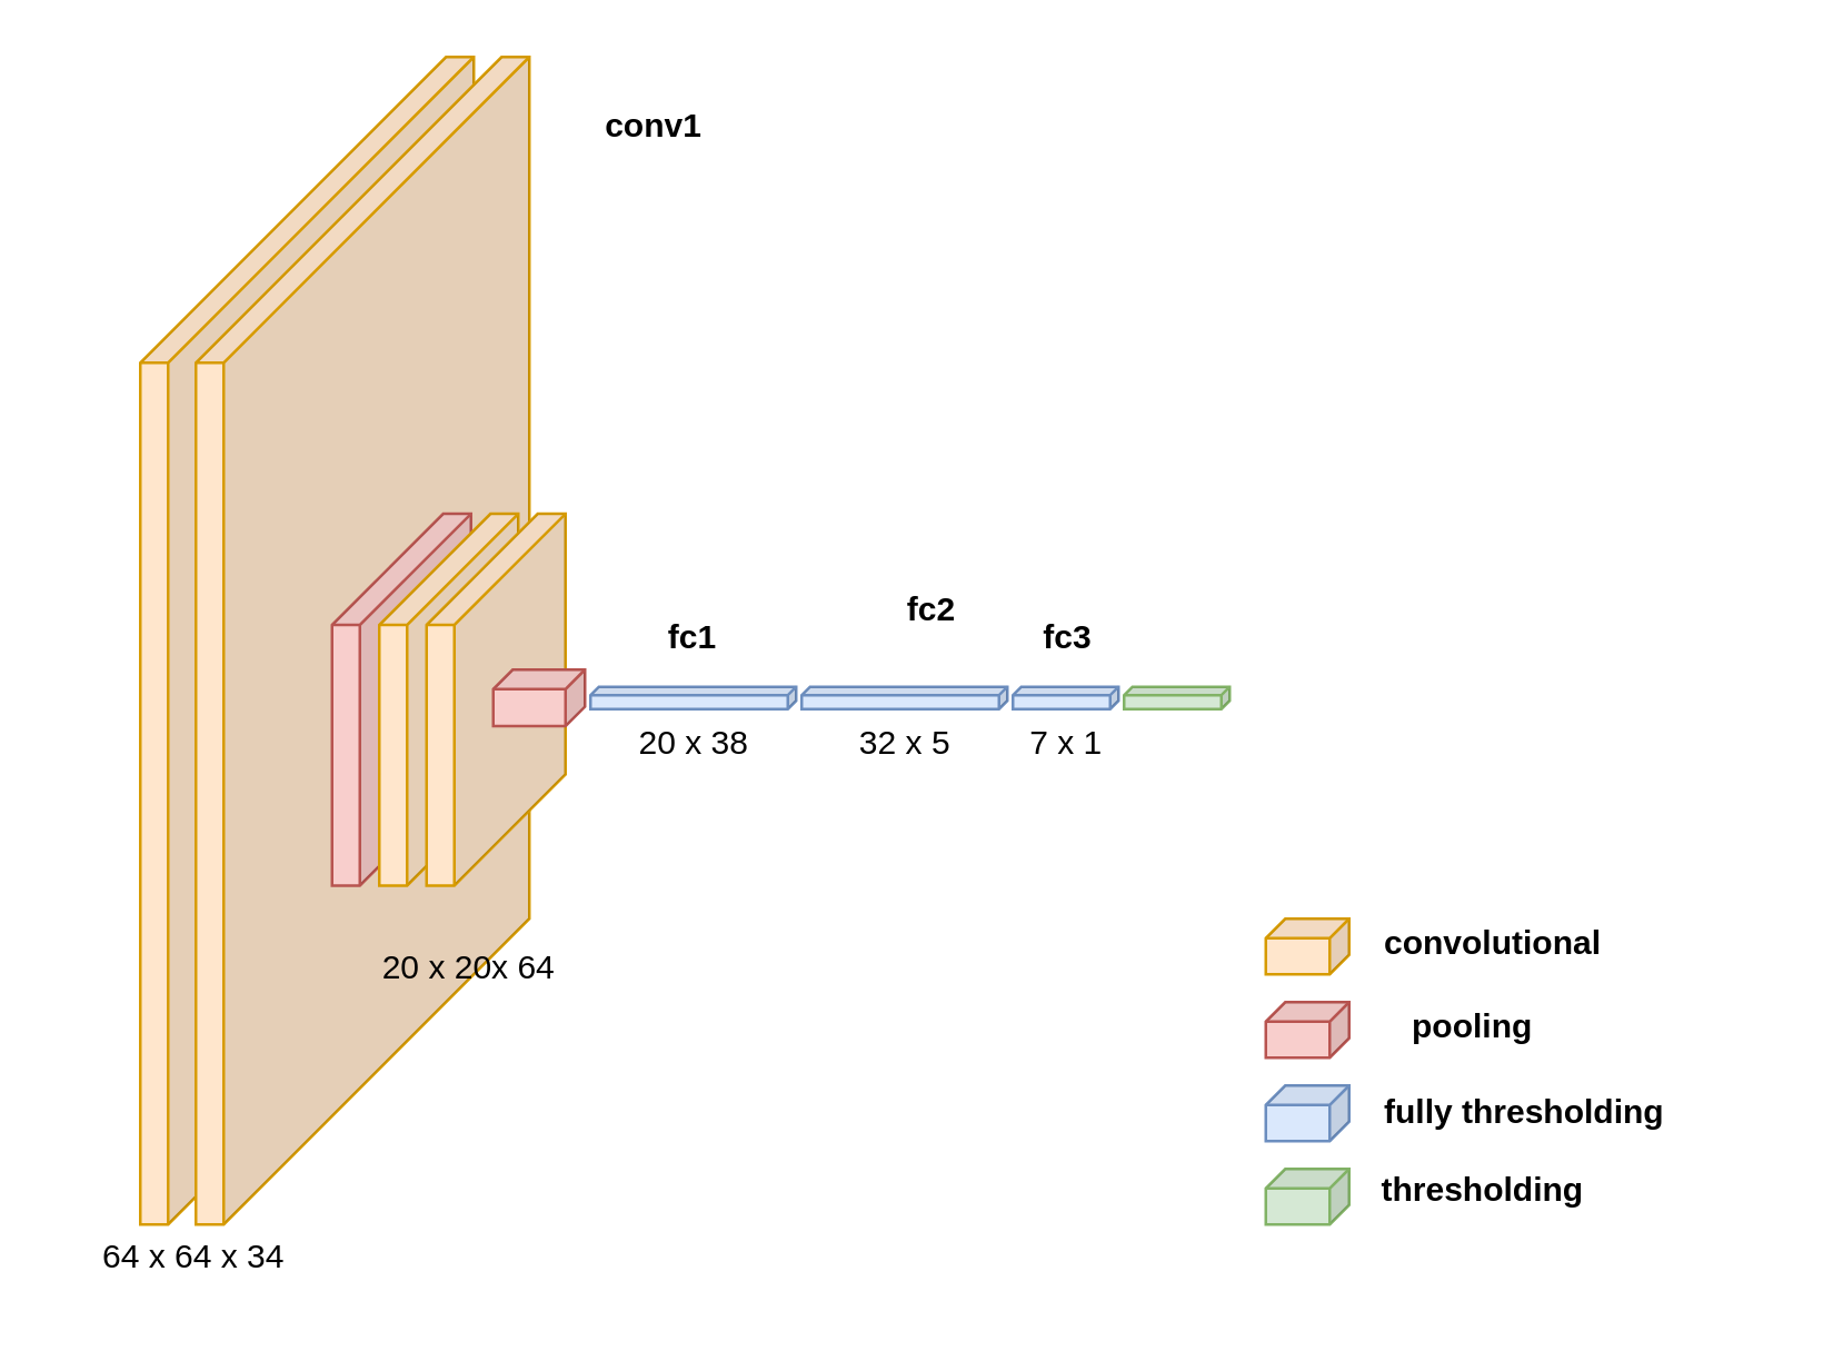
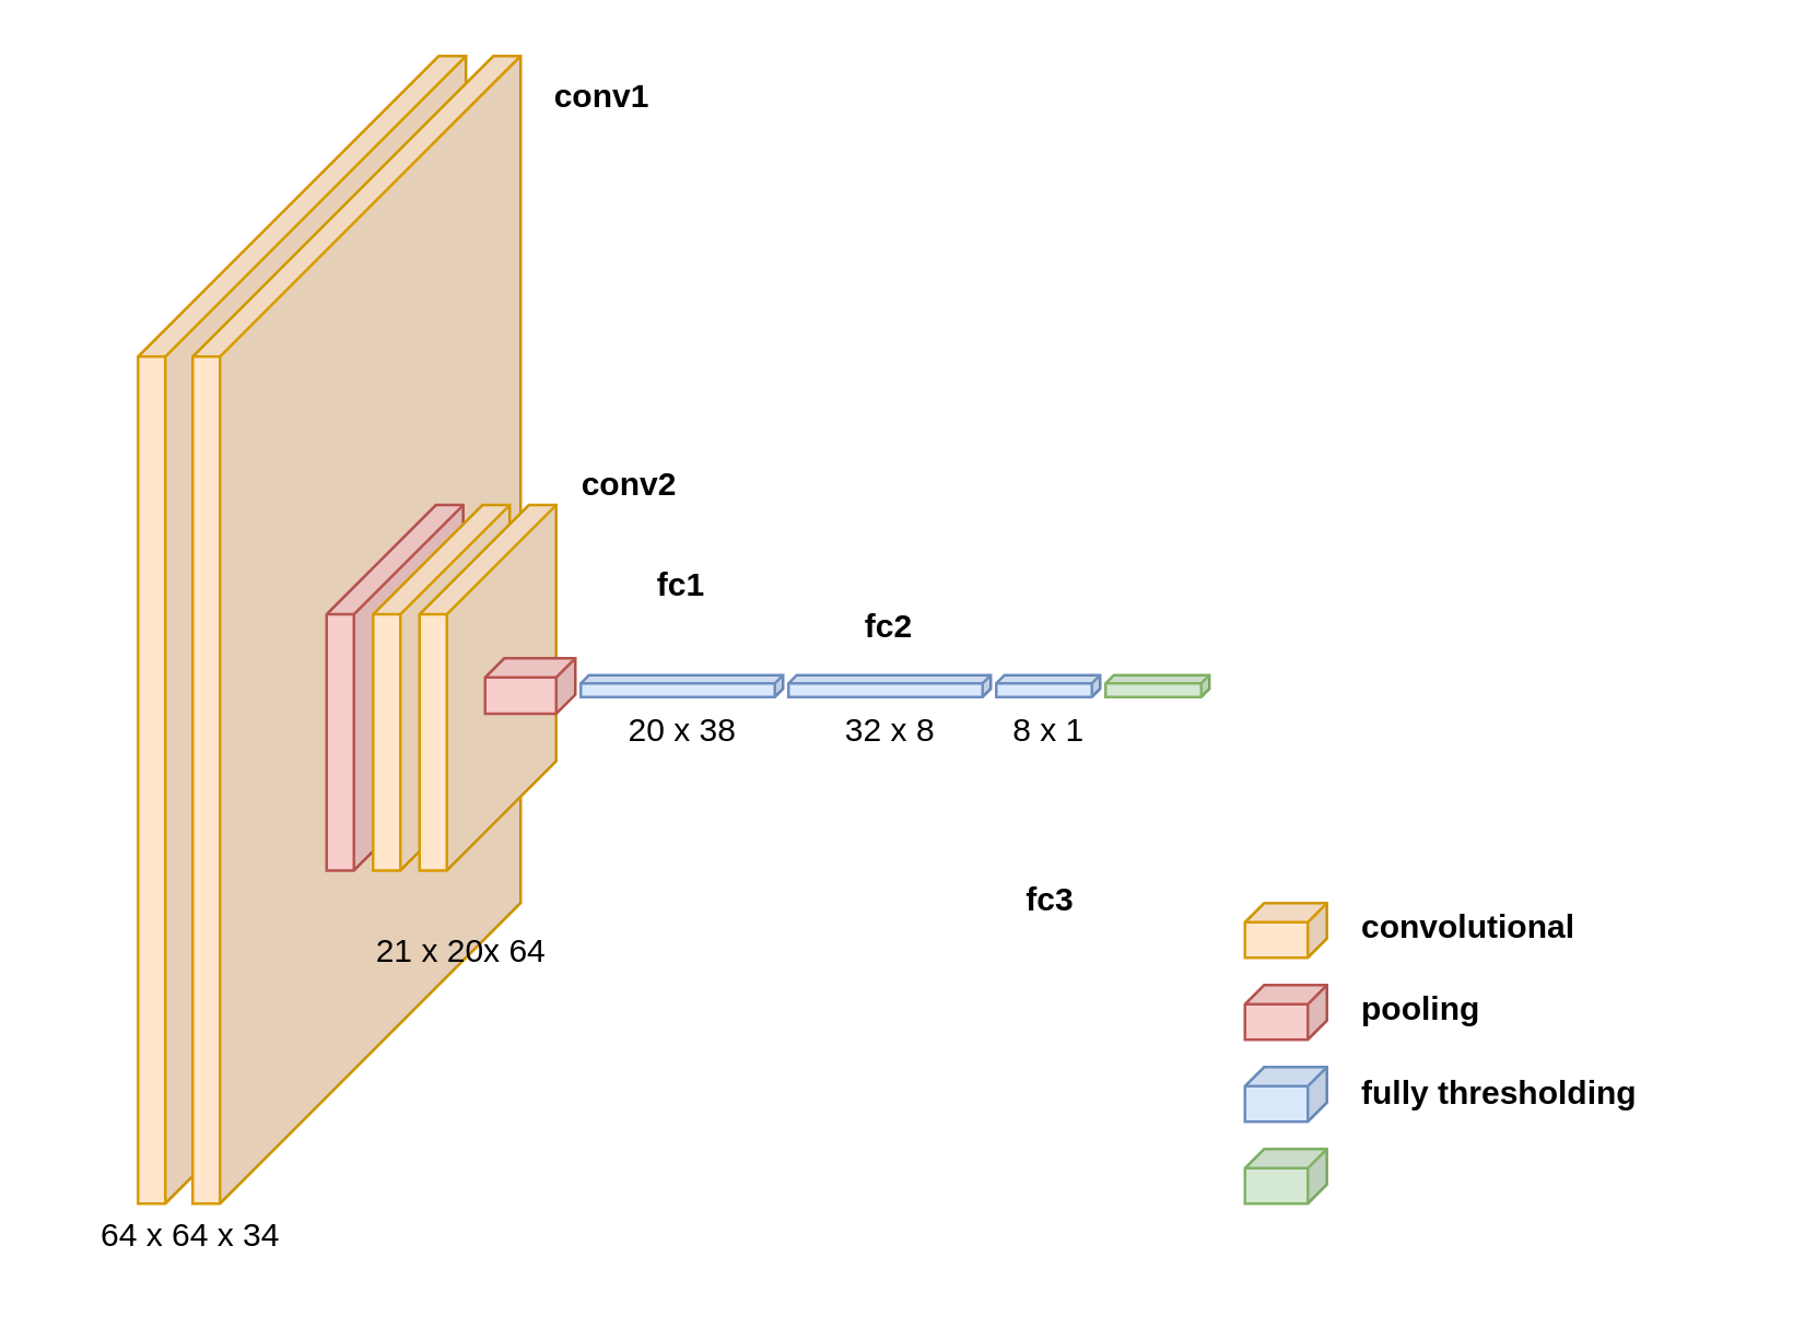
  <mxCell id="0" />
  <mxCell id="1" parent="0" />
  <mxCell id="2" value="" style="shape=cube;whiteSpace=wrap;html=1;boundedLbl=1;backgroundOutline=1;darkOpacity=0.05;darkOpacity2=0.1;size=110;direction=east;flipH=1;fillColor=#ffe6cc;strokeColor=#d79b00;" vertex="1" parent="1"><mxGeometry x="50" y="20" width="120" height="420" as="geometry" /></mxCell>
  <mxCell id="3" value="" style="shape=cube;whiteSpace=wrap;html=1;boundedLbl=1;backgroundOutline=1;darkOpacity=0.05;darkOpacity2=0.1;size=110;direction=east;flipH=1;fillColor=#ffe6cc;strokeColor=#d79b00;" vertex="1" parent="1"><mxGeometry x="70" y="20" width="120" height="420" as="geometry" /></mxCell>
  <mxCell id="4" value="" style="shape=cube;whiteSpace=wrap;html=1;boundedLbl=1;backgroundOutline=1;darkOpacity=0.05;darkOpacity2=0.1;size=40;direction=east;flipH=1;fillColor=#f8cecc;strokeColor=#b85450;" vertex="1" parent="1"><mxGeometry x="119" y="184.31" width="50" height="133.75" as="geometry" /></mxCell>
  <mxCell id="5" value="" style="shape=cube;whiteSpace=wrap;html=1;boundedLbl=1;backgroundOutline=1;darkOpacity=0.05;darkOpacity2=0.1;size=40;direction=east;flipH=1;fillColor=#ffe6cc;strokeColor=#d79b00;" vertex="1" parent="1"><mxGeometry x="136" y="184.31" width="50" height="133.75" as="geometry" /></mxCell>
  <mxCell id="6" value="" style="shape=cube;whiteSpace=wrap;html=1;boundedLbl=1;backgroundOutline=1;darkOpacity=0.05;darkOpacity2=0.1;size=40;direction=east;flipH=1;fillColor=#ffe6cc;strokeColor=#d79b00;" vertex="1" parent="1"><mxGeometry x="153" y="184.31" width="50" height="133.75" as="geometry" /></mxCell>
  <mxCell id="7" value="" style="shape=cube;whiteSpace=wrap;html=1;boundedLbl=1;backgroundOutline=1;darkOpacity=0.05;darkOpacity2=0.1;size=7;direction=east;flipH=1;fillColor=#f8cecc;strokeColor=#b85450;" vertex="1" parent="1"><mxGeometry x="177" y="240.4" width="33" height="20.32" as="geometry" /></mxCell>
  <mxCell id="8" value="" style="shape=cube;whiteSpace=wrap;html=1;boundedLbl=1;backgroundOutline=1;darkOpacity=0.05;darkOpacity2=0.1;size=3;direction=east;flipH=1;fillColor=#dae8fc;strokeColor=#6c8ebf;" vertex="1" parent="1"><mxGeometry x="212" y="246.56" width="74" height="8" as="geometry" /></mxCell>
  <mxCell id="9" value="" style="shape=cube;whiteSpace=wrap;html=1;boundedLbl=1;backgroundOutline=1;darkOpacity=0.05;darkOpacity2=0.1;size=3;direction=east;flipH=1;fillColor=#dae8fc;strokeColor=#6c8ebf;" vertex="1" parent="1"><mxGeometry x="288" y="246.57" width="74" height="8" as="geometry" /></mxCell>
  <mxCell id="10" value="" style="shape=cube;whiteSpace=wrap;html=1;boundedLbl=1;backgroundOutline=1;darkOpacity=0.05;darkOpacity2=0.1;size=3;direction=east;flipH=1;fillColor=#dae8fc;strokeColor=#6c8ebf;" vertex="1" parent="1"><mxGeometry x="364" y="246.57" width="38" height="8" as="geometry" /></mxCell>
  <mxCell id="11" value="" style="shape=cube;whiteSpace=wrap;html=1;boundedLbl=1;backgroundOutline=1;darkOpacity=0.05;darkOpacity2=0.1;size=7;direction=east;flipH=1;fillColor=#ffe6cc;strokeColor=#d79b00;" vertex="1" parent="1"><mxGeometry x="455" y="330" width="30" height="20" as="geometry" /></mxCell>
  <mxCell id="12" value="" style="shape=cube;whiteSpace=wrap;html=1;boundedLbl=1;backgroundOutline=1;darkOpacity=0.05;darkOpacity2=0.1;size=7;direction=east;flipH=1;fillColor=#f8cecc;strokeColor=#b85450;" vertex="1" parent="1"><mxGeometry x="455" y="360" width="30" height="20" as="geometry" /></mxCell>
  <mxCell id="13" value="" style="shape=cube;whiteSpace=wrap;html=1;boundedLbl=1;backgroundOutline=1;darkOpacity=0.05;darkOpacity2=0.1;size=7;direction=east;flipH=1;fillColor=#dae8fc;strokeColor=#6c8ebf;" vertex="1" parent="1"><mxGeometry x="455" y="390" width="30" height="20" as="geometry" /></mxCell>
  <mxCell id="14" value="" style="shape=cube;whiteSpace=wrap;html=1;boundedLbl=1;backgroundOutline=1;darkOpacity=0.05;darkOpacity2=0.1;size=3;direction=east;flipH=1;fillColor=#d5e8d4;strokeColor=#82b366;" vertex="1" parent="1"><mxGeometry x="404" y="246.56" width="38" height="8" as="geometry" /></mxCell>
  <mxCell id="15" value="" style="shape=cube;whiteSpace=wrap;html=1;boundedLbl=1;backgroundOutline=1;darkOpacity=0.05;darkOpacity2=0.1;size=7;direction=east;flipH=1;fillColor=#d5e8d4;strokeColor=#82b366;" vertex="1" parent="1"><mxGeometry x="455" y="420" width="30" height="20" as="geometry" /></mxCell>
- <mxCell id="16" value="&lt;b&gt;conv1&lt;/b&gt;" style="text;html=1;strokeColor=none;fillColor=none;align=center;verticalAlign=middle;whiteSpace=wrap;rounded=0;" vertex="1" parent="1"><mxGeometry x="214.5" y="30" width="40" height="30" as="geometry" /></mxCell>
- <mxCell id="18" value="&lt;b&gt;fc1&lt;/b&gt;" style="text;html=1;strokeColor=none;fillColor=none;align=center;verticalAlign=middle;whiteSpace=wrap;rounded=0;" vertex="1" parent="1"><mxGeometry x="229" y="214" width="40" height="30" as="geometry" /></mxCell>
- <mxCell id="19" value="&lt;b&gt;fc2&lt;/b&gt;" style="text;html=1;strokeColor=none;fillColor=none;align=center;verticalAlign=middle;whiteSpace=wrap;rounded=0;" vertex="1" parent="1"><mxGeometry x="315" y="204" width="40" height="30" as="geometry" /></mxCell>
- <mxCell id="20" value="&lt;b&gt;fc3&lt;/b&gt;" style="text;html=1;strokeColor=none;fillColor=none;align=center;verticalAlign=middle;whiteSpace=wrap;rounded=0;" vertex="1" parent="1"><mxGeometry x="364" y="214" width="40" height="30" as="geometry" /></mxCell>
- <mxCell id="21" value="32 x 5" style="text;html=1;strokeColor=none;fillColor=none;align=center;verticalAlign=middle;whiteSpace=wrap;rounded=0;" vertex="1" parent="1"><mxGeometry x="275.5" y="254.56" width="99" height="24" as="geometry" /></mxCell>
- <mxCell id="22" value="7 x 1" style="text;html=1;strokeColor=none;fillColor=none;align=center;verticalAlign=middle;whiteSpace=wrap;rounded=0;" vertex="1" parent="1"><mxGeometry x="333.5" y="254.56" width="99" height="24" as="geometry" /></mxCell>
+ <mxCell id="16" value="&lt;b&gt;conv1&lt;/b&gt;" style="text;html=1;strokeColor=none;fillColor=none;align=center;verticalAlign=middle;whiteSpace=wrap;rounded=0;" vertex="1" parent="1"><mxGeometry x="199.5" y="20" width="40" height="30" as="geometry" /></mxCell>
+ <mxCell id="17" value="&lt;b&gt;conv2&lt;/b&gt;" style="text;html=1;strokeColor=none;fillColor=none;align=center;verticalAlign=middle;whiteSpace=wrap;rounded=0;" vertex="1" parent="1"><mxGeometry x="210" y="162" width="40" height="30" as="geometry" /></mxCell>
+ <mxCell id="18" value="&lt;b&gt;fc1&lt;/b&gt;" style="text;html=1;strokeColor=none;fillColor=none;align=center;verticalAlign=middle;whiteSpace=wrap;rounded=0;" vertex="1" parent="1"><mxGeometry x="229" y="199" width="40" height="30" as="geometry" /></mxCell>
+ <mxCell id="19" value="&lt;b&gt;fc2&lt;/b&gt;" style="text;html=1;strokeColor=none;fillColor=none;align=center;verticalAlign=middle;whiteSpace=wrap;rounded=0;" vertex="1" parent="1"><mxGeometry x="305" y="214" width="40" height="30" as="geometry" /></mxCell>
+ <mxCell id="20" value="&lt;b&gt;fc3&lt;/b&gt;" style="text;html=1;strokeColor=none;fillColor=none;align=center;verticalAlign=middle;whiteSpace=wrap;rounded=0;" vertex="1" parent="1"><mxGeometry x="364" y="314" width="40" height="30" as="geometry" /></mxCell>
+ <mxCell id="21" value="32 x 8" style="text;html=1;strokeColor=none;fillColor=none;align=center;verticalAlign=middle;whiteSpace=wrap;rounded=0;" vertex="1" parent="1"><mxGeometry x="275.5" y="254.56" width="99" height="24" as="geometry" /></mxCell>
+ <mxCell id="22" value="8 x 1" style="text;html=1;strokeColor=none;fillColor=none;align=center;verticalAlign=middle;whiteSpace=wrap;rounded=0;" vertex="1" parent="1"><mxGeometry x="333.5" y="254.56" width="99" height="24" as="geometry" /></mxCell>
  <mxCell id="23" value="convolutional" style="text;html=1;strokeColor=none;fillColor=none;align=left;verticalAlign=middle;whiteSpace=wrap;rounded=0;fontStyle=1" vertex="1" parent="1"><mxGeometry x="496" y="327.06" width="138" height="23.88" as="geometry" /></mxCell>
- <mxCell id="24" value="pooling" style="text;html=1;strokeColor=none;fillColor=none;align=left;verticalAlign=middle;whiteSpace=wrap;rounded=0;fontStyle=1" vertex="1" parent="1"><mxGeometry x="506" y="357.06" width="138" height="23.88" as="geometry" /></mxCell>
+ <mxCell id="24" value="pooling" style="text;html=1;strokeColor=none;fillColor=none;align=left;verticalAlign=middle;whiteSpace=wrap;rounded=0;fontStyle=1" vertex="1" parent="1"><mxGeometry x="496" y="357.06" width="138" height="23.88" as="geometry" /></mxCell>
  <mxCell id="25" value="fully thresholding " style="text;html=1;strokeColor=none;fillColor=none;align=left;verticalAlign=middle;whiteSpace=wrap;rounded=0;fontStyle=1" vertex="1" parent="1"><mxGeometry x="496" y="388.12" width="138" height="23.88" as="geometry" /></mxCell>
- <mxCell id="26" value="&lt;div&gt;thresholding&lt;/div&gt;" style="text;html=1;strokeColor=none;fillColor=none;align=left;verticalAlign=middle;whiteSpace=wrap;rounded=0;fontStyle=1" vertex="1" parent="1"><mxGeometry x="495" y="416.12" width="138" height="23.88" as="geometry" /></mxCell>
  <mxCell id="27" value="20 x 38" style="text;html=1;strokeColor=none;fillColor=none;align=center;verticalAlign=middle;whiteSpace=wrap;rounded=0;" vertex="1" parent="1"><mxGeometry x="199.5" y="254.56" width="99" height="24" as="geometry" /></mxCell>
  <mxCell id="28" value="64 x 64 x 34" style="text;html=1;strokeColor=none;fillColor=none;align=center;verticalAlign=middle;whiteSpace=wrap;rounded=0;" vertex="1" parent="1"><mxGeometry x="20" y="440" width="99" height="24" as="geometry" /></mxCell>
- <mxCell id="29" value="20 x 20x 64" style="text;html=1;strokeColor=none;fillColor=none;align=center;verticalAlign=middle;whiteSpace=wrap;rounded=0;" vertex="1" parent="1"><mxGeometry x="119" y="336" width="99" height="24" as="geometry" /></mxCell>
+ <mxCell id="29" value="21 x 20x 64" style="text;html=1;strokeColor=none;fillColor=none;align=center;verticalAlign=middle;whiteSpace=wrap;rounded=0;" vertex="1" parent="1"><mxGeometry x="119" y="336" width="99" height="24" as="geometry" /></mxCell>
